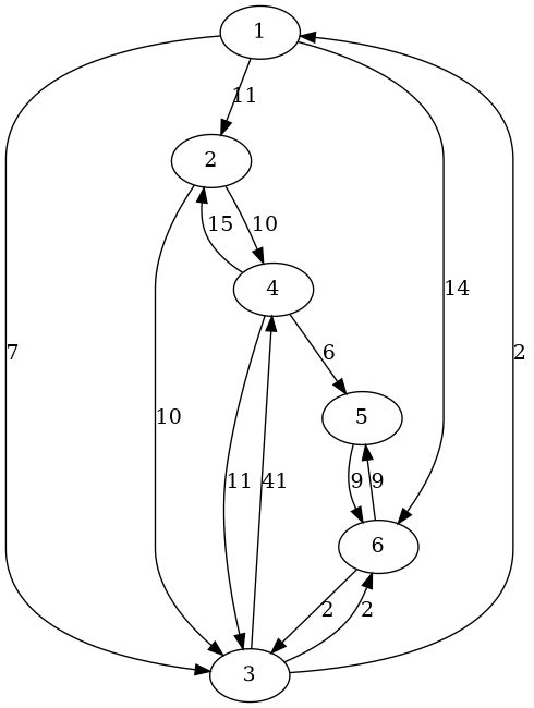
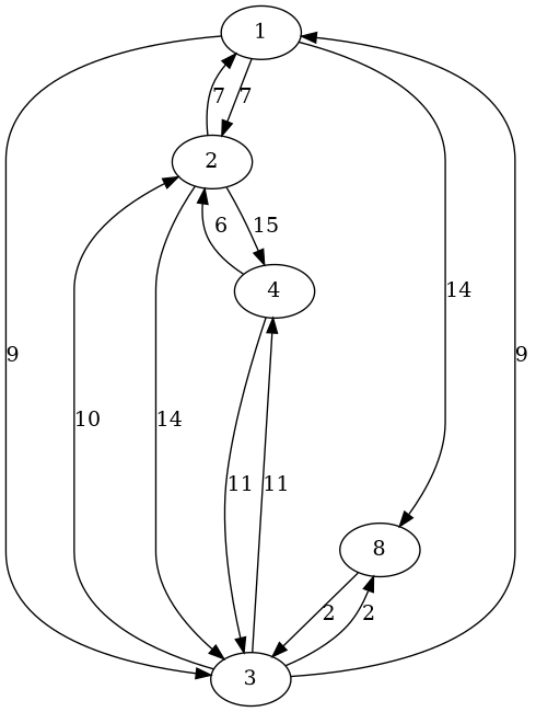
  digraph {
    1
    2
    3
-   6
+   6 [label=8]
    4
-   5
-   1 -> 2 [label=11]
-   1 -> 3 [label=7]
+   1 -> 2 [label=7]
+   1 -> 3 [label=9]
    1 -> 6 [label=14]
-   2 -> 3 [label=10]
-   2 -> 4 [label=10]
-   3 -> 1 [label=2]
+   2 -> 1 [label=7]
+   2 -> 3 [label=14]
+   2 -> 4 [label=15]
+   3 -> 1 [label=9]
+   3 -> 2 [label=10]
    3 -> 6 [label=2]
-   3 -> 4 [label=41]
+   3 -> 4 [label=11]
    6 -> 3 [label=2]
-   6 -> 5 [label=9]
-   4 -> 2 [label=15]
+   4 -> 2 [label=6]
    4 -> 3 [label=11]
-   4 -> 5 [label=6]
-   5 -> 6 [label=9]
  }
